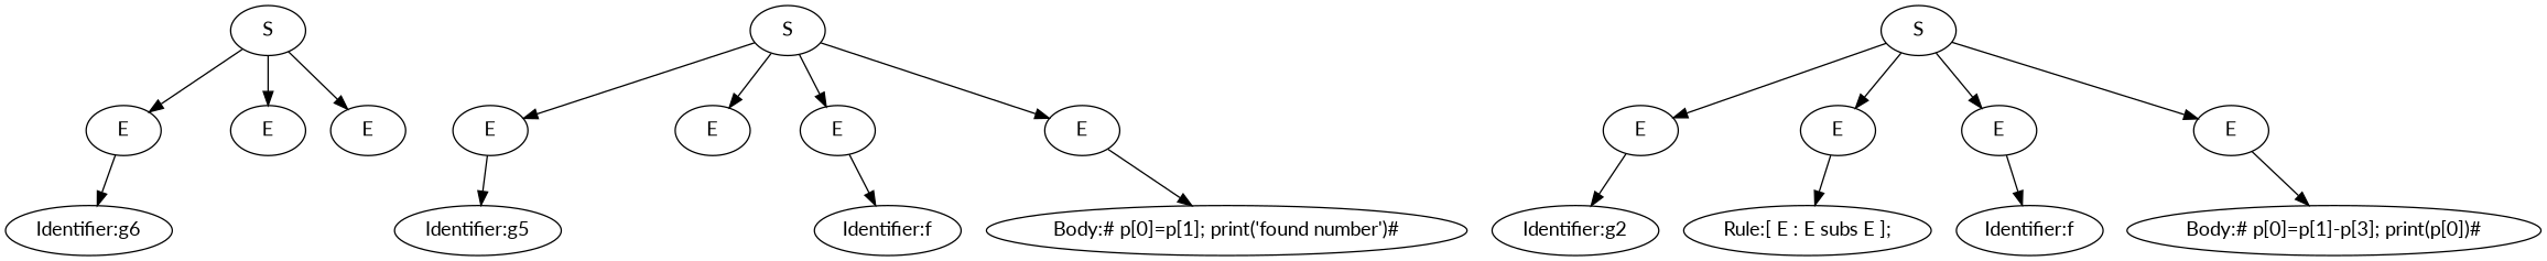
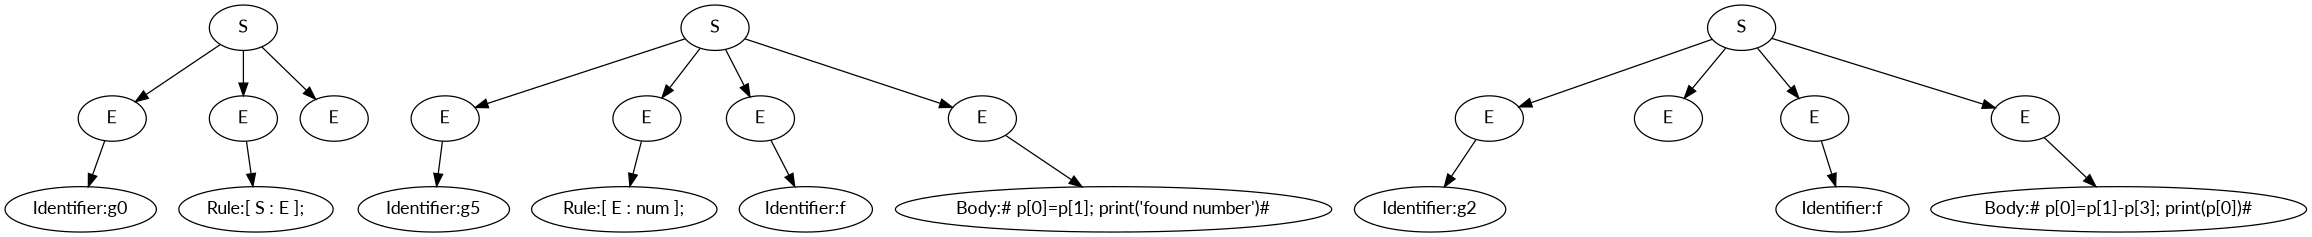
  digraph {
    fontname=Lato
    ordering=out
    node [fontname=Lato]
    edge [fontname=Lato]
-   n1 [label="Identifier:g6"]
+   n1 [label="Identifier:g0"]
    n2 [label=E]
+   n3 [label="Rule:[ S : E ];"]
    n4 [label=E]
    n5 [label=E]
    n6 [label=S]
    n7 [label="Identifier:g5"]
    n8 [label=E]
+   n9 [label="Rule:[ E : num ];"]
    n10 [label=E]
    n11 [label="Identifier:f"]
    n12 [label=E]
    n13 [label="Body:# p[0]=p[1]; print('found number')#"]
    n14 [label=E]
    n15 [label=S]
    n16 [label="Identifier:g2"]
    n17 [label=E]
-   n18 [label="Rule:[ E : E subs E ];"]
    n19 [label=E]
    n20 [label="Identifier:f"]
    n21 [label=E]
    n22 [label="Body:# p[0]=p[1]-p[3]; print(p[0])#"]
    n23 [label=E]
    n24 [label=S]
    n2 -> n1
+   n4 -> n3
    n6 -> n2
    n6 -> n4
    n6 -> n5
    n8 -> n7
+   n10 -> n9
    n12 -> n11
    n14 -> n13
    n15 -> n8
    n15 -> n10
    n15 -> n12
    n15 -> n14
    n17 -> n16
-   n19 -> n18
    n21 -> n20
    n23 -> n22
    n24 -> n17
    n24 -> n19
    n24 -> n21
    n24 -> n23
  }
